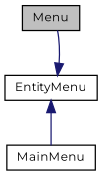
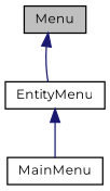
  digraph {
    fontname=Montserrat
    node [color=black fillcolor=white fontname=Montserrat fontsize=10 shape=record style=filled]
    edge [color=midnightblue dir=back fontname=Montserrat fontsize=10 labelfontname=Helvetica labelfontsize=10 style=solid]
    n1 [fillcolor=grey75 fontcolor=black height=0.2 label=Menu width=0.4]
    n2 [height=0.2 label=EntityMenu width=0.4]
    n3 [height=0.2 label=MainMenu width=0.4]
-   n2 -> n1
+   n1 -> n2
    n2 -> n3
  }
